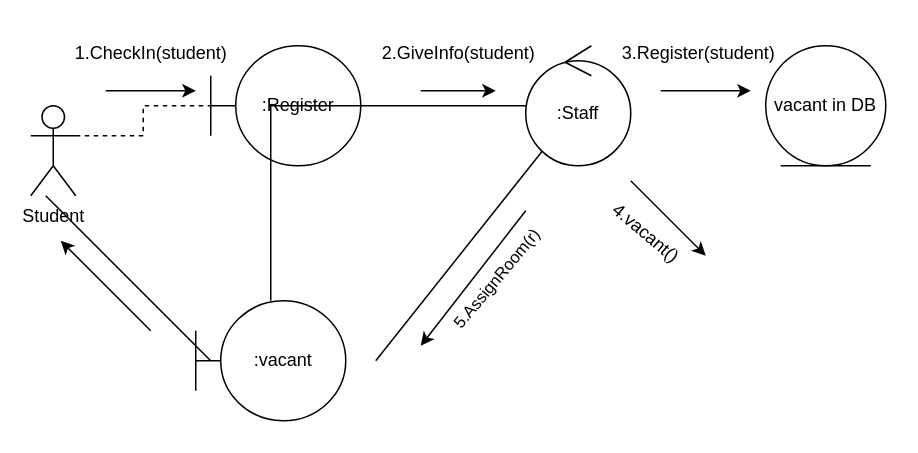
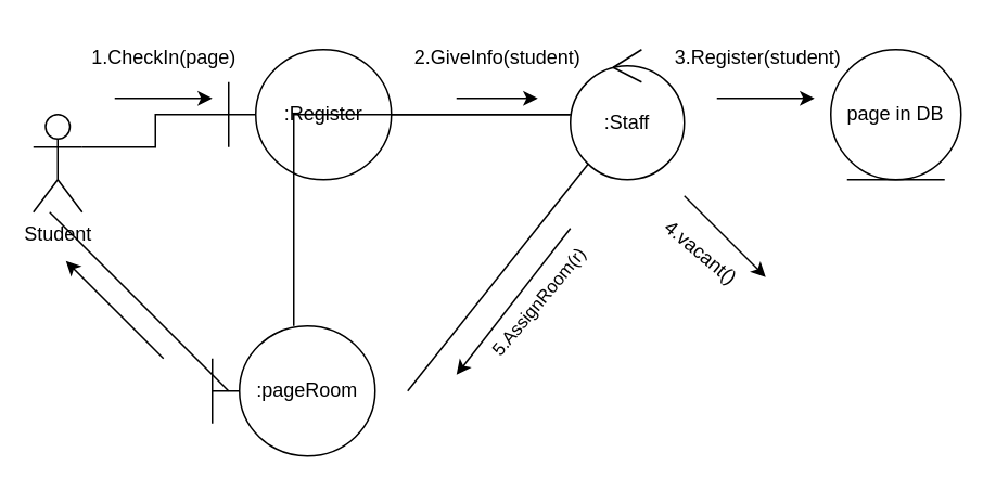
  <mxCell id="0" />
  <mxCell id="1" parent="0" />
- <mxCell id="2" style="edgeStyle=orthogonalEdgeStyle;rounded=0;orthogonalLoop=1;jettySize=auto;html=1;exitX=1;exitY=0.333;exitDx=0;exitDy=0;exitPerimeter=0;endArrow=none;endFill=0;dashed=1;" parent="1" source="3" target="5" edge="1"><mxGeometry relative="1" as="geometry"><mxPoint x="140" y="70" as="targetPoint" /></mxGeometry></mxCell>
+ <mxCell id="2" style="edgeStyle=orthogonalEdgeStyle;rounded=0;orthogonalLoop=1;jettySize=auto;html=1;exitX=1;exitY=0.333;exitDx=0;exitDy=0;exitPerimeter=0;endArrow=none;endFill=0;" parent="1" source="3" target="5" edge="1"><mxGeometry relative="1" as="geometry"><mxPoint x="140" y="70" as="targetPoint" /></mxGeometry></mxCell>
  <mxCell id="3" value="Student" style="shape=umlActor;verticalLabelPosition=bottom;verticalAlign=top;html=1;outlineConnect=0;" parent="1" vertex="1"><mxGeometry x="20" y="70" width="30" height="60" as="geometry" /></mxCell>
+ <mxCell id="4" style="edgeStyle=orthogonalEdgeStyle;rounded=0;orthogonalLoop=1;jettySize=auto;html=1;endArrow=none;endFill=0;" parent="1" source="5" target="10" edge="1"><mxGeometry relative="1" as="geometry"><Array as="points"><mxPoint x="290" y="70" /><mxPoint x="290" y="70" /></Array></mxGeometry></mxCell>
  <mxCell id="5" value=":Register" style="shape=umlBoundary;whiteSpace=wrap;html=1;" parent="1" vertex="1"><mxGeometry x="140" y="30" width="100" height="80" as="geometry" /></mxCell>
  <mxCell id="6" value="" style="endArrow=classic;html=1;rounded=0;" parent="1" edge="1"><mxGeometry width="50" height="50" relative="1" as="geometry"><mxPoint x="70" y="60" as="sourcePoint" /><mxPoint x="130" y="60" as="targetPoint" /></mxGeometry></mxCell>
- <mxCell id="7" value="1.CheckIn(student)" style="text;html=1;align=center;verticalAlign=middle;resizable=0;points=[];autosize=1;strokeColor=none;fillColor=none;" parent="1" vertex="1"><mxGeometry x="40" y="20" width="120" height="30" as="geometry" /></mxCell>
+ <mxCell id="7" value="1.CheckIn(page)" style="text;html=1;align=center;verticalAlign=middle;resizable=0;points=[];autosize=1;strokeColor=none;fillColor=none;" parent="1" vertex="1"><mxGeometry x="40" y="20" width="120" height="30" as="geometry" /></mxCell>
  <mxCell id="8" style="edgeStyle=orthogonalEdgeStyle;rounded=0;orthogonalLoop=1;jettySize=auto;html=1;endArrow=none;endFill=0;" parent="1" source="10" target="17" edge="1"><mxGeometry relative="1" as="geometry" /></mxCell>
  <mxCell id="9" style="rounded=1;orthogonalLoop=1;jettySize=auto;html=1;endArrow=none;endFill=0;" parent="1" source="10" edge="1"><mxGeometry relative="1" as="geometry"><mxPoint x="250" y="240" as="targetPoint" /></mxGeometry></mxCell>
  <mxCell id="10" value=":Staff" style="ellipse;shape=umlControl;whiteSpace=wrap;html=1;" parent="1" vertex="1"><mxGeometry x="350" y="30" width="70" height="80" as="geometry" /></mxCell>
  <mxCell id="11" value="" style="endArrow=classic;html=1;rounded=0;" parent="1" edge="1"><mxGeometry width="50" height="50" relative="1" as="geometry"><mxPoint x="280" y="60" as="sourcePoint" /><mxPoint x="330" y="60" as="targetPoint" /></mxGeometry></mxCell>
  <mxCell id="12" value="2.GiveInfo(student)" style="text;html=1;align=center;verticalAlign=middle;resizable=0;points=[];autosize=1;strokeColor=none;fillColor=none;rotation=0;" parent="1" vertex="1"><mxGeometry x="240" y="20" width="130" height="30" as="geometry" /></mxCell>
- <mxCell id="13" value="vacant in DB" style="ellipse;shape=umlEntity;whiteSpace=wrap;html=1;" parent="1" vertex="1"><mxGeometry x="510" y="30" width="80" height="80" as="geometry" /></mxCell>
+ <mxCell id="13" value="page in DB" style="ellipse;shape=umlEntity;whiteSpace=wrap;html=1;" parent="1" vertex="1"><mxGeometry x="510" y="30" width="80" height="80" as="geometry" /></mxCell>
  <mxCell id="14" value="" style="endArrow=classic;html=1;rounded=0;" parent="1" edge="1"><mxGeometry width="50" height="50" relative="1" as="geometry"><mxPoint x="440" y="60" as="sourcePoint" /><mxPoint x="500" y="60" as="targetPoint" /></mxGeometry></mxCell>
  <mxCell id="15" value="3.Register(student)" style="text;html=1;align=center;verticalAlign=middle;resizable=0;points=[];autosize=1;strokeColor=none;fillColor=none;rotation=0;" parent="1" vertex="1"><mxGeometry x="400" y="20" width="130" height="30" as="geometry" /></mxCell>
  <mxCell id="16" style="rounded=0;orthogonalLoop=1;jettySize=auto;html=1;endArrow=none;endFill=0;" parent="1" edge="1"><mxGeometry relative="1" as="geometry"><mxPoint x="140" y="240" as="sourcePoint" /><mxPoint x="30" y="130" as="targetPoint" /></mxGeometry></mxCell>
- <mxCell id="17" value=":vacant" style="shape=umlBoundary;whiteSpace=wrap;html=1;" parent="1" vertex="1"><mxGeometry x="130" y="200" width="100" height="80" as="geometry" /></mxCell>
+ <mxCell id="17" value=":pageRoom" style="shape=umlBoundary;whiteSpace=wrap;html=1;" parent="1" vertex="1"><mxGeometry x="130" y="200" width="100" height="80" as="geometry" /></mxCell>
  <mxCell id="18" value="" style="endArrow=classic;html=1;rounded=0;" parent="1" edge="1"><mxGeometry width="50" height="50" relative="1" as="geometry"><mxPoint x="350" y="140" as="sourcePoint" /><mxPoint x="280" y="230" as="targetPoint" /></mxGeometry></mxCell>
  <mxCell id="19" value="5.AssignRoom(r)" style="edgeLabel;html=1;align=center;verticalAlign=middle;resizable=0;points=[];rotation=-50;" parent="18" vertex="1" connectable="0"><mxGeometry x="-0.291" y="-2" relative="1" as="geometry"><mxPoint x="6" y="16" as="offset" /></mxGeometry></mxCell>
  <mxCell id="20" value="" style="endArrow=classic;html=1;rounded=0;" parent="1" edge="1"><mxGeometry width="50" height="50" relative="1" as="geometry"><mxPoint x="100" y="220" as="sourcePoint" /><mxPoint x="40" y="160" as="targetPoint" /></mxGeometry></mxCell>
  <mxCell id="21" value="4.vacant()" style="text;html=1;align=center;verticalAlign=middle;resizable=0;points=[];autosize=1;strokeColor=none;fillColor=none;rotation=40;" vertex="1" parent="1"><mxGeometry x="390" y="140" width="80" height="30" as="geometry" /></mxCell>
  <mxCell id="22" value="" style="endArrow=classic;html=1;rounded=0;" edge="1" parent="1"><mxGeometry width="50" height="50" relative="1" as="geometry"><mxPoint x="420" y="120" as="sourcePoint" /><mxPoint x="470" y="170" as="targetPoint" /></mxGeometry></mxCell>
